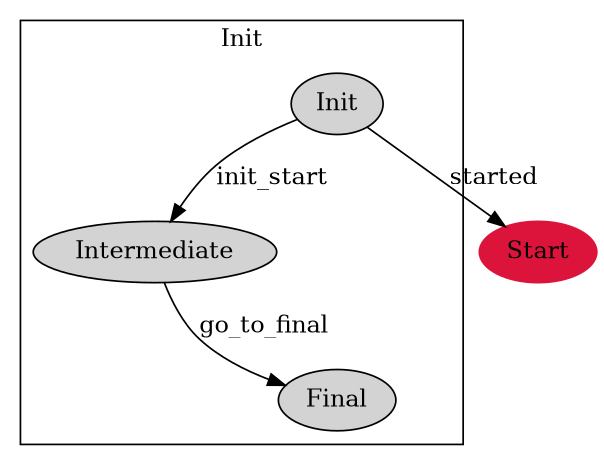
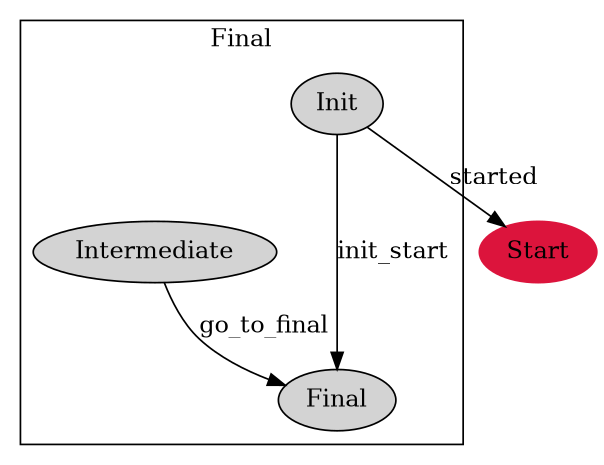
  digraph {
    node [group=1 style=filled]
    n1 [label=Init]
    n2 [label=Intermediate group=""]
    n3 [label=Final]
    n4 [color=crimson label=Start]
    subgraph cluster_1 {
      group=1
-     label=Init
+     label=Final
      n1
      n2
      n3
    }
    subgraph cluster_2 {
      group=1
      label=Start
    }
    subgraph cluster_3 {
      group=1
      label=Final
    }
-   n1 -> n2 [label=init_start]
+   n1 -> n3 [label=init_start]
    n1 -> n4 [label=started]
    n2 -> n3 [label=go_to_final]
  }
